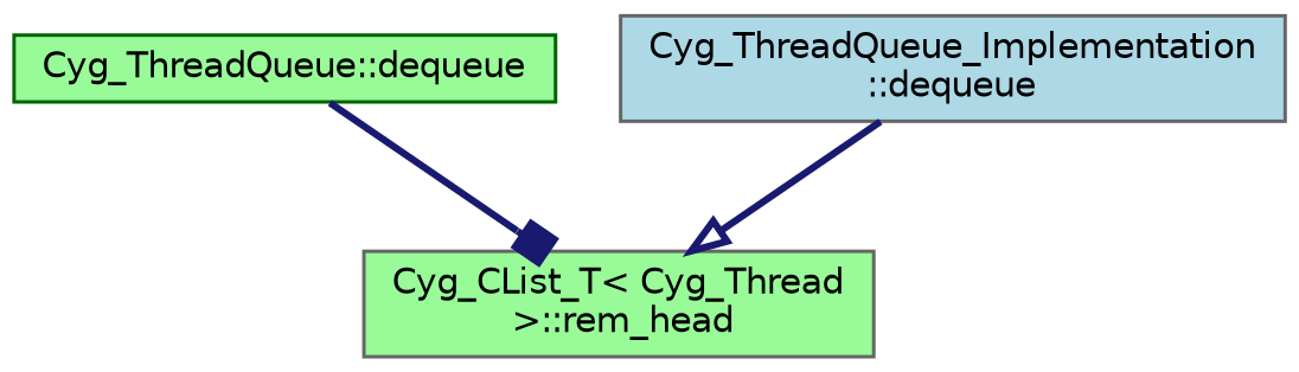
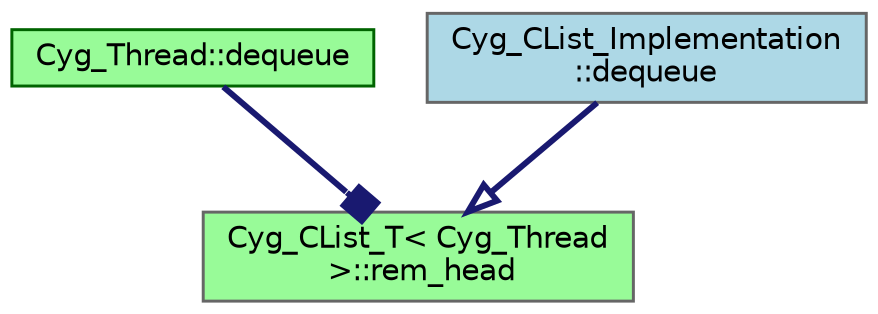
  digraph {
    rankdir=TB
    node [color=gray40 fillcolor=palegreen fontname=Helvetica fontsize=10 shape=record style=filled]
    edge [color=midnightblue fontname=Helvetica fontsize=10 labelfontname=Helvetica labelfontsize=10 style=bold]
-   n1 [color=darkgreen fontcolor=black height=0.2 label="Cyg_ThreadQueue::dequeue" width=0.4]
+   n1 [color=darkgreen fontcolor=black height=0.2 label="Cyg_Thread::dequeue" width=0.4]
    n2 [height=0.2 label="Cyg_CList_T\< Cyg_Thread\l \>::rem_head" width=0.4]
-   n3 [fillcolor=lightblue height=0.2 label="Cyg_ThreadQueue_Implementation\l::dequeue" width=0.4]
+   n3 [fillcolor=lightblue height=0.2 label="Cyg_CList_Implementation\l::dequeue" width=0.4]
    n1 -> n2 [arrowhead=box]
    n3 -> n2 [arrowhead=onormal]
  }
